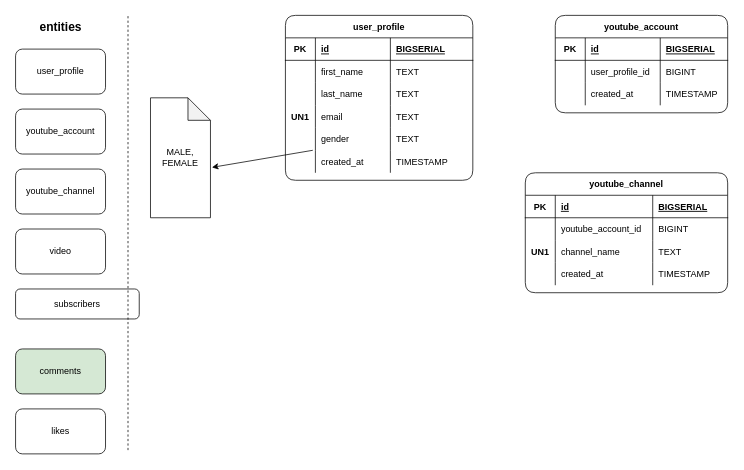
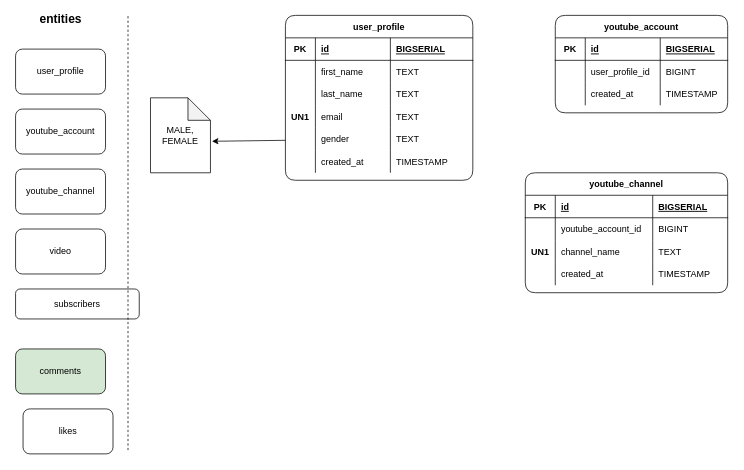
  <mxCell id="0" />
  <mxCell id="1" parent="0" />
  <mxCell id="2" value="user_profile" style="rounded=1;whiteSpace=wrap;html=1;" parent="1" vertex="1"><mxGeometry x="20" y="65" width="120" height="60" as="geometry" /></mxCell>
  <mxCell id="3" value="youtube_account" style="rounded=1;whiteSpace=wrap;html=1;" parent="1" vertex="1"><mxGeometry x="20" y="145" width="120" height="60" as="geometry" /></mxCell>
  <mxCell id="4" value="video" style="rounded=1;whiteSpace=wrap;html=1;" parent="1" vertex="1"><mxGeometry x="20" y="305" width="120" height="60" as="geometry" /></mxCell>
  <mxCell id="5" value="subscribers" style="rounded=1;whiteSpace=wrap;html=1;" parent="1" vertex="1"><mxGeometry x="20" y="385" width="165" height="40" as="geometry" /></mxCell>
  <mxCell id="6" value="youtube_channel" style="rounded=1;whiteSpace=wrap;html=1;" parent="1" vertex="1"><mxGeometry x="20" y="225" width="120" height="60" as="geometry" /></mxCell>
  <mxCell id="7" value="comments" style="rounded=1;whiteSpace=wrap;html=1;fillColor=#d5e8d4;" parent="1" vertex="1"><mxGeometry x="20" y="465" width="120" height="60" as="geometry" /></mxCell>
- <mxCell id="8" value="likes" style="rounded=1;whiteSpace=wrap;html=1;" parent="1" vertex="1"><mxGeometry x="20" y="545" width="120" height="60" as="geometry" /></mxCell>
+ <mxCell id="8" value="likes" style="rounded=1;whiteSpace=wrap;html=1;" parent="1" vertex="1"><mxGeometry x="30" y="545" width="120" height="60" as="geometry" /></mxCell>
  <mxCell id="9" value="user_profile" style="shape=table;startSize=30;container=1;collapsible=1;childLayout=tableLayout;fixedRows=1;rowLines=0;fontStyle=1;align=center;resizeLast=1;rounded=1;swimlaneLine=1;" parent="1" vertex="1"><mxGeometry x="380" y="20" width="250" height="220" as="geometry" /></mxCell>
  <mxCell id="10" value="" style="shape=tableRow;horizontal=0;startSize=0;swimlaneHead=0;swimlaneBody=0;fillColor=none;collapsible=0;dropTarget=0;points=[[0,0.5],[1,0.5]];portConstraint=eastwest;top=0;left=0;right=0;bottom=1;" parent="9" vertex="1"><mxGeometry y="30" width="250" height="30" as="geometry" /></mxCell>
  <mxCell id="11" value="PK" style="shape=partialRectangle;connectable=0;fillColor=none;top=0;left=0;bottom=0;right=0;fontStyle=1;overflow=hidden;" parent="10" vertex="1"><mxGeometry width="40" height="30" as="geometry"><mxRectangle width="40" height="30" as="alternateBounds" /></mxGeometry></mxCell>
  <mxCell id="12" value="id" style="shape=partialRectangle;connectable=0;fillColor=none;top=0;left=0;bottom=0;right=0;align=left;spacingLeft=6;fontStyle=5;overflow=hidden;" parent="10" vertex="1"><mxGeometry x="40" width="100" height="30" as="geometry"><mxRectangle width="100" height="30" as="alternateBounds" /></mxGeometry></mxCell>
  <mxCell id="13" value="BIGSERIAL" style="shape=partialRectangle;connectable=0;fillColor=none;top=0;left=0;bottom=0;right=0;align=left;spacingLeft=6;fontStyle=5;overflow=hidden;" parent="10" vertex="1"><mxGeometry x="140" width="110" height="30" as="geometry"><mxRectangle width="110" height="30" as="alternateBounds" /></mxGeometry></mxCell>
  <mxCell id="14" value="" style="shape=tableRow;horizontal=0;startSize=0;swimlaneHead=0;swimlaneBody=0;fillColor=none;collapsible=0;dropTarget=0;points=[[0,0.5],[1,0.5]];portConstraint=eastwest;top=0;left=0;right=0;bottom=0;" parent="9" vertex="1"><mxGeometry y="60" width="250" height="30" as="geometry" /></mxCell>
  <mxCell id="15" value="" style="shape=partialRectangle;connectable=0;fillColor=none;top=0;left=0;bottom=0;right=0;editable=1;overflow=hidden;" parent="14" vertex="1"><mxGeometry width="40" height="30" as="geometry"><mxRectangle width="40" height="30" as="alternateBounds" /></mxGeometry></mxCell>
  <mxCell id="16" value="first_name" style="shape=partialRectangle;connectable=0;fillColor=none;top=0;left=0;bottom=0;right=0;align=left;spacingLeft=6;overflow=hidden;" parent="14" vertex="1"><mxGeometry x="40" width="100" height="30" as="geometry"><mxRectangle width="100" height="30" as="alternateBounds" /></mxGeometry></mxCell>
  <mxCell id="17" value="TEXT" style="shape=partialRectangle;connectable=0;fillColor=none;top=0;left=0;bottom=0;right=0;align=left;spacingLeft=6;overflow=hidden;" parent="14" vertex="1"><mxGeometry x="140" width="110" height="30" as="geometry"><mxRectangle width="110" height="30" as="alternateBounds" /></mxGeometry></mxCell>
  <mxCell id="18" value="" style="shape=tableRow;horizontal=0;startSize=0;swimlaneHead=0;swimlaneBody=0;fillColor=none;collapsible=0;dropTarget=0;points=[[0,0.5],[1,0.5]];portConstraint=eastwest;top=0;left=0;right=0;bottom=0;" parent="9" vertex="1"><mxGeometry y="90" width="250" height="30" as="geometry" /></mxCell>
  <mxCell id="19" value="" style="shape=partialRectangle;connectable=0;fillColor=none;top=0;left=0;bottom=0;right=0;editable=1;overflow=hidden;" parent="18" vertex="1"><mxGeometry width="40" height="30" as="geometry"><mxRectangle width="40" height="30" as="alternateBounds" /></mxGeometry></mxCell>
  <mxCell id="20" value="last_name" style="shape=partialRectangle;connectable=0;fillColor=none;top=0;left=0;bottom=0;right=0;align=left;spacingLeft=6;overflow=hidden;" parent="18" vertex="1"><mxGeometry x="40" width="100" height="30" as="geometry"><mxRectangle width="100" height="30" as="alternateBounds" /></mxGeometry></mxCell>
  <mxCell id="21" value="TEXT" style="shape=partialRectangle;connectable=0;fillColor=none;top=0;left=0;bottom=0;right=0;align=left;spacingLeft=6;overflow=hidden;" parent="18" vertex="1"><mxGeometry x="140" width="110" height="30" as="geometry"><mxRectangle width="110" height="30" as="alternateBounds" /></mxGeometry></mxCell>
  <mxCell id="22" value="" style="shape=tableRow;horizontal=0;startSize=0;swimlaneHead=0;swimlaneBody=0;fillColor=none;collapsible=0;dropTarget=0;points=[[0,0.5],[1,0.5]];portConstraint=eastwest;top=0;left=0;right=0;bottom=0;" parent="9" vertex="1"><mxGeometry y="120" width="250" height="30" as="geometry" /></mxCell>
  <mxCell id="23" value="UN1" style="shape=partialRectangle;connectable=0;fillColor=none;top=0;left=0;bottom=0;right=0;editable=1;overflow=hidden;fontStyle=1" parent="22" vertex="1"><mxGeometry width="40" height="30" as="geometry"><mxRectangle width="40" height="30" as="alternateBounds" /></mxGeometry></mxCell>
  <mxCell id="24" value="email" style="shape=partialRectangle;connectable=0;fillColor=none;top=0;left=0;bottom=0;right=0;align=left;spacingLeft=6;overflow=hidden;" parent="22" vertex="1"><mxGeometry x="40" width="100" height="30" as="geometry"><mxRectangle width="100" height="30" as="alternateBounds" /></mxGeometry></mxCell>
  <mxCell id="25" value="TEXT" style="shape=partialRectangle;connectable=0;fillColor=none;top=0;left=0;bottom=0;right=0;align=left;spacingLeft=6;overflow=hidden;" parent="22" vertex="1"><mxGeometry x="140" width="110" height="30" as="geometry"><mxRectangle width="110" height="30" as="alternateBounds" /></mxGeometry></mxCell>
  <mxCell id="26" style="shape=tableRow;horizontal=0;startSize=0;swimlaneHead=0;swimlaneBody=0;fillColor=none;collapsible=0;dropTarget=0;points=[[0,0.5],[1,0.5]];portConstraint=eastwest;top=0;left=0;right=0;bottom=0;" parent="9" vertex="1"><mxGeometry y="150" width="250" height="30" as="geometry" /></mxCell>
  <mxCell id="27" style="shape=partialRectangle;connectable=0;fillColor=none;top=0;left=0;bottom=0;right=0;editable=1;overflow=hidden;" parent="26" vertex="1"><mxGeometry width="40" height="30" as="geometry"><mxRectangle width="40" height="30" as="alternateBounds" /></mxGeometry></mxCell>
  <mxCell id="28" value="gender" style="shape=partialRectangle;connectable=0;fillColor=none;top=0;left=0;bottom=0;right=0;align=left;spacingLeft=6;overflow=hidden;" parent="26" vertex="1"><mxGeometry x="40" width="100" height="30" as="geometry"><mxRectangle width="100" height="30" as="alternateBounds" /></mxGeometry></mxCell>
  <mxCell id="29" value="TEXT" style="shape=partialRectangle;connectable=0;fillColor=none;top=0;left=0;bottom=0;right=0;align=left;spacingLeft=6;overflow=hidden;" parent="26" vertex="1"><mxGeometry x="140" width="110" height="30" as="geometry"><mxRectangle width="110" height="30" as="alternateBounds" /></mxGeometry></mxCell>
  <mxCell id="30" style="shape=tableRow;horizontal=0;startSize=0;swimlaneHead=0;swimlaneBody=0;fillColor=none;collapsible=0;dropTarget=0;points=[[0,0.5],[1,0.5]];portConstraint=eastwest;top=0;left=0;right=0;bottom=0;" parent="9" vertex="1"><mxGeometry y="180" width="250" height="30" as="geometry" /></mxCell>
  <mxCell id="31" style="shape=partialRectangle;connectable=0;fillColor=none;top=0;left=0;bottom=0;right=0;editable=1;overflow=hidden;" parent="30" vertex="1"><mxGeometry width="40" height="30" as="geometry"><mxRectangle width="40" height="30" as="alternateBounds" /></mxGeometry></mxCell>
  <mxCell id="32" value="created_at" style="shape=partialRectangle;connectable=0;fillColor=none;top=0;left=0;bottom=0;right=0;align=left;spacingLeft=6;overflow=hidden;" parent="30" vertex="1"><mxGeometry x="40" width="100" height="30" as="geometry"><mxRectangle width="100" height="30" as="alternateBounds" /></mxGeometry></mxCell>
  <mxCell id="33" value="TIMESTAMP" style="shape=partialRectangle;connectable=0;fillColor=none;top=0;left=0;bottom=0;right=0;align=left;spacingLeft=6;overflow=hidden;" parent="30" vertex="1"><mxGeometry x="140" width="110" height="30" as="geometry"><mxRectangle width="110" height="30" as="alternateBounds" /></mxGeometry></mxCell>
- <mxCell id="34" value="&lt;div&gt;MALE,&lt;/div&gt;&lt;div&gt;FEMALE&lt;br&gt;&lt;/div&gt;" style="shape=note;whiteSpace=wrap;html=1;backgroundOutline=1;darkOpacity=0.05;rounded=1;" parent="1" vertex="1"><mxGeometry x="200" y="130" width="80" height="160" as="geometry" /></mxCell>
+ <mxCell id="34" value="&lt;div&gt;MALE,&lt;/div&gt;&lt;div&gt;FEMALE&lt;br&gt;&lt;/div&gt;" style="shape=note;whiteSpace=wrap;html=1;backgroundOutline=1;darkOpacity=0.05;rounded=1;" parent="1" vertex="1"><mxGeometry x="200" y="130" width="80" height="100" as="geometry" /></mxCell>
  <mxCell id="35" value="" style="endArrow=classic;html=1;rounded=0;entryX=1.025;entryY=0.58;entryDx=0;entryDy=0;entryPerimeter=0;" parent="1" source="26" target="34" edge="1"><mxGeometry width="50" height="50" relative="1" as="geometry"><mxPoint x="280" y="260" as="sourcePoint" /><mxPoint x="330" y="210" as="targetPoint" /></mxGeometry></mxCell>
  <mxCell id="36" value="" style="endArrow=none;dashed=1;html=1;rounded=0;" parent="1" edge="1"><mxGeometry width="50" height="50" relative="1" as="geometry"><mxPoint x="170" y="600" as="sourcePoint" /><mxPoint x="170" y="20" as="targetPoint" /></mxGeometry></mxCell>
- <mxCell id="37" value="&lt;div style=&quot;font-size: 16px;&quot;&gt;entities&lt;/div&gt;" style="text;html=1;align=center;verticalAlign=middle;resizable=0;points=[];autosize=1;strokeColor=none;fillColor=none;fontSize=16;fontStyle=1" vertex="1" parent="1"><mxGeometry x="40" y="20" width="80" height="30" as="geometry" /></mxCell>
+ <mxCell id="37" value="&lt;div style=&quot;font-size: 16px;&quot;&gt;entities&lt;/div&gt;" style="text;html=1;align=center;verticalAlign=middle;resizable=0;points=[];autosize=1;strokeColor=none;fillColor=none;fontSize=16;fontStyle=1" vertex="1" parent="1"><mxGeometry x="40" y="10" width="80" height="30" as="geometry" /></mxCell>
  <mxCell id="38" value="youtube_account" style="shape=table;startSize=30;container=1;collapsible=1;childLayout=tableLayout;fixedRows=1;rowLines=0;fontStyle=1;align=center;resizeLast=1;rounded=1;swimlaneLine=1;" vertex="1" parent="1"><mxGeometry x="740" y="20" width="230" height="130" as="geometry" /></mxCell>
  <mxCell id="39" value="" style="shape=tableRow;horizontal=0;startSize=0;swimlaneHead=0;swimlaneBody=0;fillColor=none;collapsible=0;dropTarget=0;points=[[0,0.5],[1,0.5]];portConstraint=eastwest;top=0;left=0;right=0;bottom=1;" vertex="1" parent="38"><mxGeometry y="30" width="230" height="30" as="geometry" /></mxCell>
  <mxCell id="40" value="PK" style="shape=partialRectangle;connectable=0;fillColor=none;top=0;left=0;bottom=0;right=0;fontStyle=1;overflow=hidden;" vertex="1" parent="39"><mxGeometry width="40" height="30" as="geometry"><mxRectangle width="40" height="30" as="alternateBounds" /></mxGeometry></mxCell>
  <mxCell id="41" value="id" style="shape=partialRectangle;connectable=0;fillColor=none;top=0;left=0;bottom=0;right=0;align=left;spacingLeft=6;fontStyle=5;overflow=hidden;" vertex="1" parent="39"><mxGeometry x="40" width="100" height="30" as="geometry"><mxRectangle width="100" height="30" as="alternateBounds" /></mxGeometry></mxCell>
  <mxCell id="42" value="BIGSERIAL" style="shape=partialRectangle;connectable=0;fillColor=none;top=0;left=0;bottom=0;right=0;align=left;spacingLeft=6;fontStyle=5;overflow=hidden;" vertex="1" parent="39"><mxGeometry x="140" width="90" height="30" as="geometry"><mxRectangle width="90" height="30" as="alternateBounds" /></mxGeometry></mxCell>
  <mxCell id="43" value="" style="shape=tableRow;horizontal=0;startSize=0;swimlaneHead=0;swimlaneBody=0;fillColor=none;collapsible=0;dropTarget=0;points=[[0,0.5],[1,0.5]];portConstraint=eastwest;top=0;left=0;right=0;bottom=0;" vertex="1" parent="38"><mxGeometry y="60" width="230" height="30" as="geometry" /></mxCell>
  <mxCell id="44" value="" style="shape=partialRectangle;connectable=0;fillColor=none;top=0;left=0;bottom=0;right=0;editable=1;overflow=hidden;" vertex="1" parent="43"><mxGeometry width="40" height="30" as="geometry"><mxRectangle width="40" height="30" as="alternateBounds" /></mxGeometry></mxCell>
  <mxCell id="45" value="user_profile_id" style="shape=partialRectangle;connectable=0;fillColor=none;top=0;left=0;bottom=0;right=0;align=left;spacingLeft=6;overflow=hidden;" vertex="1" parent="43"><mxGeometry x="40" width="100" height="30" as="geometry"><mxRectangle width="100" height="30" as="alternateBounds" /></mxGeometry></mxCell>
  <mxCell id="46" value="BIGINT" style="shape=partialRectangle;connectable=0;fillColor=none;top=0;left=0;bottom=0;right=0;align=left;spacingLeft=6;overflow=hidden;" vertex="1" parent="43"><mxGeometry x="140" width="90" height="30" as="geometry"><mxRectangle width="90" height="30" as="alternateBounds" /></mxGeometry></mxCell>
  <mxCell id="47" value="" style="shape=tableRow;horizontal=0;startSize=0;swimlaneHead=0;swimlaneBody=0;fillColor=none;collapsible=0;dropTarget=0;points=[[0,0.5],[1,0.5]];portConstraint=eastwest;top=0;left=0;right=0;bottom=0;" vertex="1" parent="38"><mxGeometry y="90" width="230" height="30" as="geometry" /></mxCell>
  <mxCell id="48" value="" style="shape=partialRectangle;connectable=0;fillColor=none;top=0;left=0;bottom=0;right=0;editable=1;overflow=hidden;" vertex="1" parent="47"><mxGeometry width="40" height="30" as="geometry"><mxRectangle width="40" height="30" as="alternateBounds" /></mxGeometry></mxCell>
  <mxCell id="49" value="created_at    " style="shape=partialRectangle;connectable=0;fillColor=none;top=0;left=0;bottom=0;right=0;align=left;spacingLeft=6;overflow=hidden;" vertex="1" parent="47"><mxGeometry x="40" width="100" height="30" as="geometry"><mxRectangle width="100" height="30" as="alternateBounds" /></mxGeometry></mxCell>
  <mxCell id="50" value="TIMESTAMP" style="shape=partialRectangle;connectable=0;fillColor=none;top=0;left=0;bottom=0;right=0;align=left;spacingLeft=6;overflow=hidden;" vertex="1" parent="47"><mxGeometry x="140" width="90" height="30" as="geometry"><mxRectangle width="90" height="30" as="alternateBounds" /></mxGeometry></mxCell>
  <mxCell id="51" value="youtube_channel" style="shape=table;startSize=30;container=1;collapsible=1;childLayout=tableLayout;fixedRows=1;rowLines=0;fontStyle=1;align=center;resizeLast=1;rounded=1;swimlaneLine=1;" vertex="1" parent="1"><mxGeometry x="700" y="230" width="270" height="160" as="geometry" /></mxCell>
  <mxCell id="52" value="" style="shape=tableRow;horizontal=0;startSize=0;swimlaneHead=0;swimlaneBody=0;fillColor=none;collapsible=0;dropTarget=0;points=[[0,0.5],[1,0.5]];portConstraint=eastwest;top=0;left=0;right=0;bottom=1;" vertex="1" parent="51"><mxGeometry y="30" width="270" height="30" as="geometry" /></mxCell>
  <mxCell id="53" value="PK" style="shape=partialRectangle;connectable=0;fillColor=none;top=0;left=0;bottom=0;right=0;fontStyle=1;overflow=hidden;" vertex="1" parent="52"><mxGeometry width="40" height="30" as="geometry"><mxRectangle width="40" height="30" as="alternateBounds" /></mxGeometry></mxCell>
  <mxCell id="54" value="id" style="shape=partialRectangle;connectable=0;fillColor=none;top=0;left=0;bottom=0;right=0;align=left;spacingLeft=6;fontStyle=5;overflow=hidden;" vertex="1" parent="52"><mxGeometry x="40" width="130" height="30" as="geometry"><mxRectangle width="130" height="30" as="alternateBounds" /></mxGeometry></mxCell>
  <mxCell id="55" value="BIGSERIAL" style="shape=partialRectangle;connectable=0;fillColor=none;top=0;left=0;bottom=0;right=0;align=left;spacingLeft=6;fontStyle=5;overflow=hidden;" vertex="1" parent="52"><mxGeometry x="170" width="100" height="30" as="geometry"><mxRectangle width="100" height="30" as="alternateBounds" /></mxGeometry></mxCell>
  <mxCell id="56" value="" style="shape=tableRow;horizontal=0;startSize=0;swimlaneHead=0;swimlaneBody=0;fillColor=none;collapsible=0;dropTarget=0;points=[[0,0.5],[1,0.5]];portConstraint=eastwest;top=0;left=0;right=0;bottom=0;" vertex="1" parent="51"><mxGeometry y="60" width="270" height="30" as="geometry" /></mxCell>
  <mxCell id="57" value="" style="shape=partialRectangle;connectable=0;fillColor=none;top=0;left=0;bottom=0;right=0;editable=1;overflow=hidden;" vertex="1" parent="56"><mxGeometry width="40" height="30" as="geometry"><mxRectangle width="40" height="30" as="alternateBounds" /></mxGeometry></mxCell>
  <mxCell id="58" value="youtube_account_id" style="shape=partialRectangle;connectable=0;fillColor=none;top=0;left=0;bottom=0;right=0;align=left;spacingLeft=6;overflow=hidden;" vertex="1" parent="56"><mxGeometry x="40" width="130" height="30" as="geometry"><mxRectangle width="130" height="30" as="alternateBounds" /></mxGeometry></mxCell>
  <mxCell id="59" value="BIGINT" style="shape=partialRectangle;connectable=0;fillColor=none;top=0;left=0;bottom=0;right=0;align=left;spacingLeft=6;overflow=hidden;" vertex="1" parent="56"><mxGeometry x="170" width="100" height="30" as="geometry"><mxRectangle width="100" height="30" as="alternateBounds" /></mxGeometry></mxCell>
  <mxCell id="60" value="" style="shape=tableRow;horizontal=0;startSize=0;swimlaneHead=0;swimlaneBody=0;fillColor=none;collapsible=0;dropTarget=0;points=[[0,0.5],[1,0.5]];portConstraint=eastwest;top=0;left=0;right=0;bottom=0;" vertex="1" parent="51"><mxGeometry y="90" width="270" height="30" as="geometry" /></mxCell>
  <mxCell id="61" value="UN1" style="shape=partialRectangle;connectable=0;fillColor=none;top=0;left=0;bottom=0;right=0;editable=1;overflow=hidden;fontStyle=1" vertex="1" parent="60"><mxGeometry width="40" height="30" as="geometry"><mxRectangle width="40" height="30" as="alternateBounds" /></mxGeometry></mxCell>
  <mxCell id="62" value="channel_name" style="shape=partialRectangle;connectable=0;fillColor=none;top=0;left=0;bottom=0;right=0;align=left;spacingLeft=6;overflow=hidden;" vertex="1" parent="60"><mxGeometry x="40" width="130" height="30" as="geometry"><mxRectangle width="130" height="30" as="alternateBounds" /></mxGeometry></mxCell>
  <mxCell id="63" value="TEXT" style="shape=partialRectangle;connectable=0;fillColor=none;top=0;left=0;bottom=0;right=0;align=left;spacingLeft=6;overflow=hidden;" vertex="1" parent="60"><mxGeometry x="170" width="100" height="30" as="geometry"><mxRectangle width="100" height="30" as="alternateBounds" /></mxGeometry></mxCell>
  <mxCell id="64" style="shape=tableRow;horizontal=0;startSize=0;swimlaneHead=0;swimlaneBody=0;fillColor=none;collapsible=0;dropTarget=0;points=[[0,0.5],[1,0.5]];portConstraint=eastwest;top=0;left=0;right=0;bottom=0;" vertex="1" parent="51"><mxGeometry y="120" width="270" height="30" as="geometry" /></mxCell>
  <mxCell id="65" style="shape=partialRectangle;connectable=0;fillColor=none;top=0;left=0;bottom=0;right=0;editable=1;overflow=hidden;" vertex="1" parent="64"><mxGeometry width="40" height="30" as="geometry"><mxRectangle width="40" height="30" as="alternateBounds" /></mxGeometry></mxCell>
  <mxCell id="66" value="created_at" style="shape=partialRectangle;connectable=0;fillColor=none;top=0;left=0;bottom=0;right=0;align=left;spacingLeft=6;overflow=hidden;" vertex="1" parent="64"><mxGeometry x="40" width="130" height="30" as="geometry"><mxRectangle width="130" height="30" as="alternateBounds" /></mxGeometry></mxCell>
  <mxCell id="67" value="TIMESTAMP" style="shape=partialRectangle;connectable=0;fillColor=none;top=0;left=0;bottom=0;right=0;align=left;spacingLeft=6;overflow=hidden;" vertex="1" parent="64"><mxGeometry x="170" width="100" height="30" as="geometry"><mxRectangle width="100" height="30" as="alternateBounds" /></mxGeometry></mxCell>
